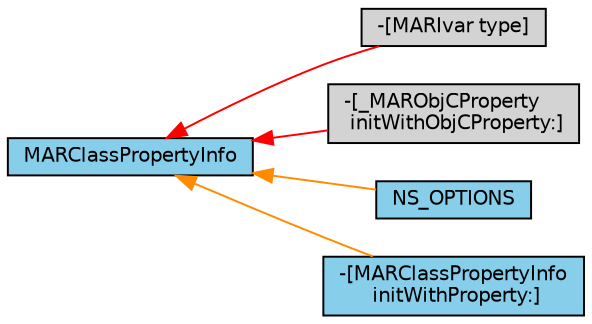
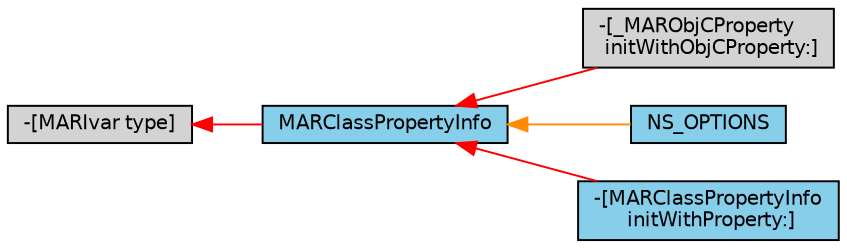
  digraph {
    rankdir=LR
    node [color=black fillcolor=skyblue fontname=Helvetica fontsize=10 shape=record style=filled]
    edge [color=red dir=back fontname=Helvetica fontsize=10 labelfontname=Helvetica labelfontsize=10 style=solid]
    n1 [fontcolor=black height=0.2 label=MARClassPropertyInfo width=0.4]
    n2 [fillcolor=lightgrey height=0.2 label="-[MARIvar type]" width=0.4]
    n3 [fillcolor=lightgrey height=0.2 label="-[_MARObjCProperty\l initWithObjCProperty:]" width=0.4]
    n4 [height=0.2 label=NS_OPTIONS width=0.4]
    n5 [height=0.2 label="-[MARClassPropertyInfo\l initWithProperty:]" width=0.4]
-   n1 -> n2
+   n2 -> n1
    n1 -> n3
    n1 -> n4 [color=darkorange]
-   n1 -> n5 [color=darkorange]
+   n1 -> n5
  }
